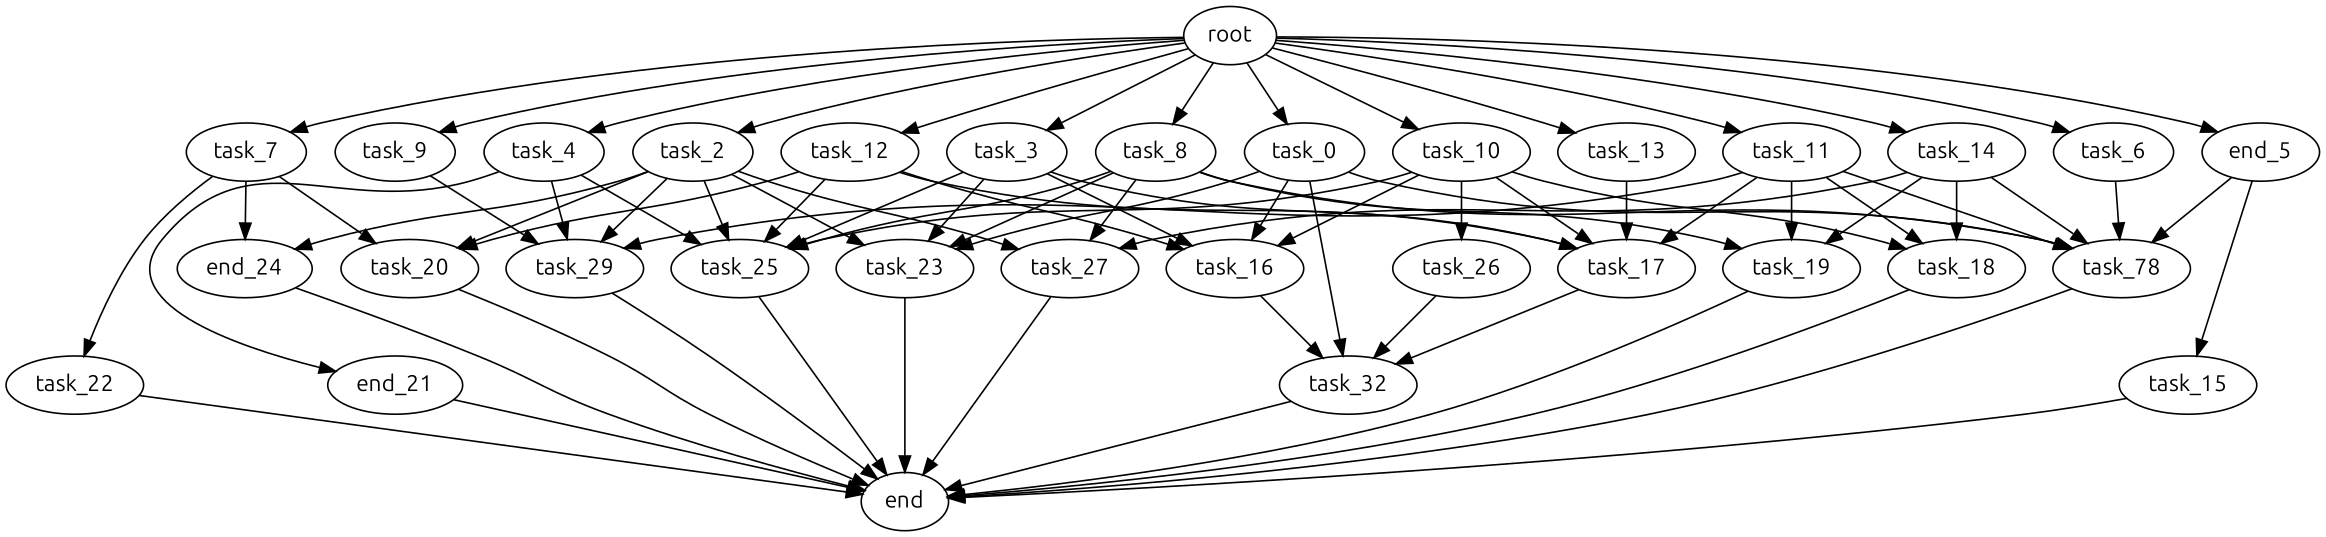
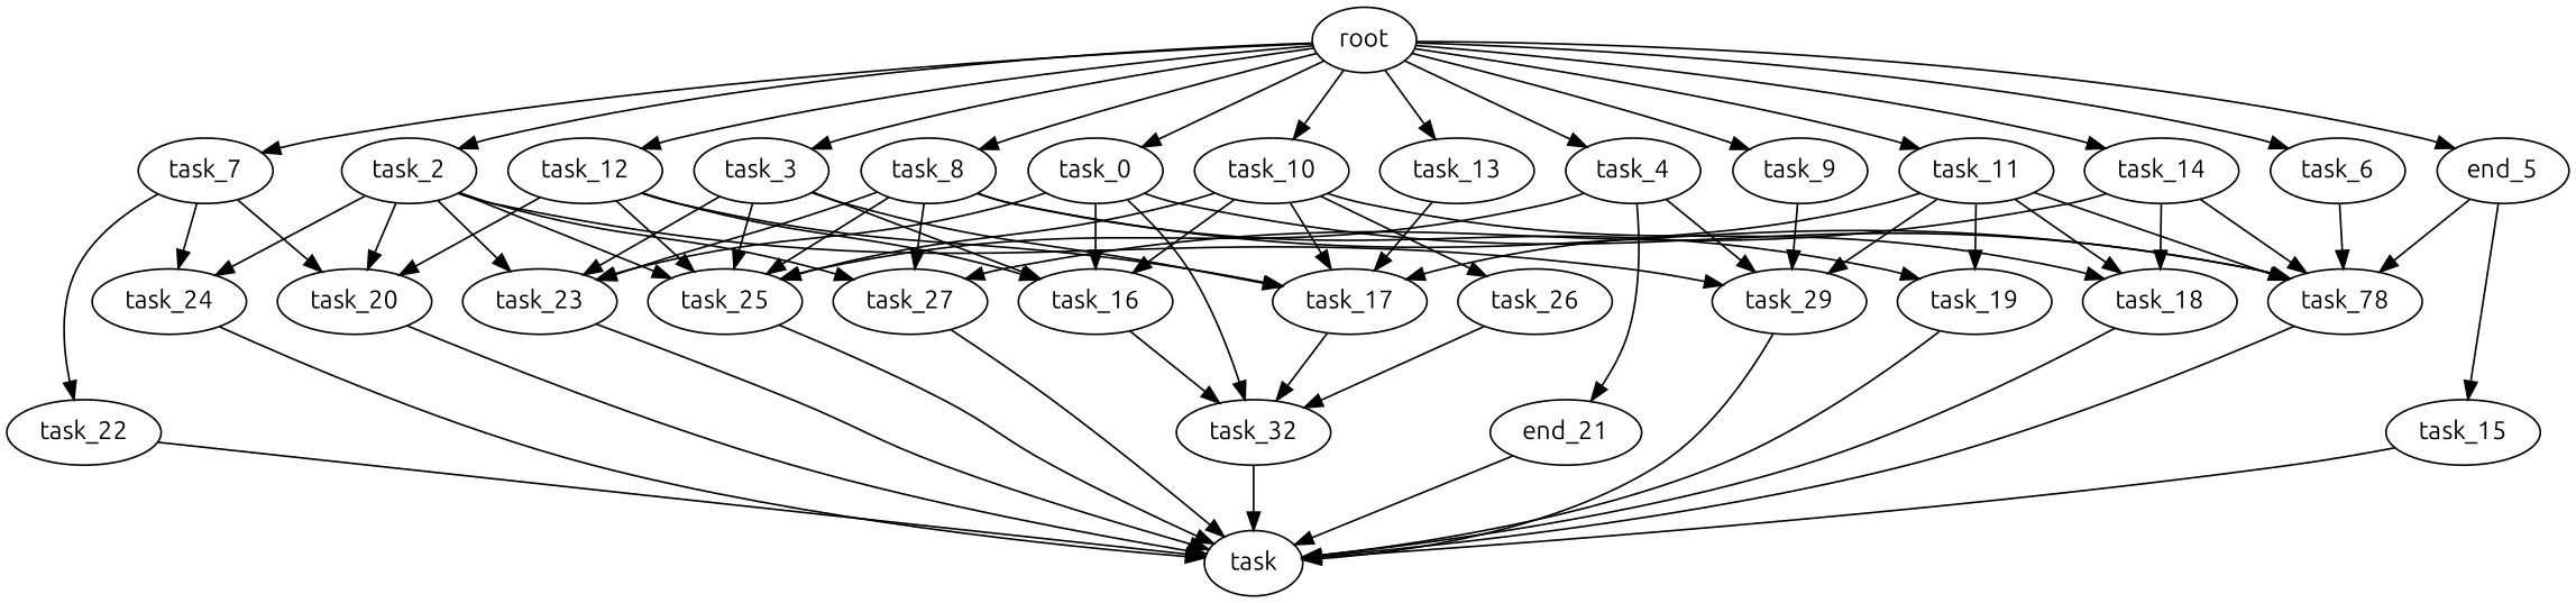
  digraph {
    fontname=Ubuntu
    node [fontname=Ubuntu]
    edge [fontname=Ubuntu]
    n1 [label=task_0]
    root
    task_2
    task_3
    task_4
    n6 [label=end_5]
    task_6
    task_7
    task_8
    task_9
    task_10
    task_11
    task_12
    task_13
    task_14
    task_16
    task_23
    n18 [label=task_78]
    n19 [label=task_32]
    task_20
-   task_24 [label=end_24]
+   task_24
    task_25
    task_27
    task_29
    task_17
    n26 [label=end_21]
    task_15
    task_22
    task_19
    task_18
    task_26
-   end
+   end [label=task]
    n1 -> task_16
    n1 -> task_23
    n1 -> n18
    n1 -> n19
    root -> n1
    root -> task_2
    root -> task_3
    root -> task_4
    root -> n6
    root -> task_6
    root -> task_7
    root -> task_8
    root -> task_9
    root -> task_10
    root -> task_11
    root -> task_12
    root -> task_13
    root -> task_14
    task_2 -> task_23
    task_2 -> task_20
    task_2 -> task_24
    task_2 -> task_25
    task_2 -> task_27
    task_2 -> task_29
    task_3 -> task_16
    task_3 -> task_23
    task_3 -> task_25
    task_3 -> task_17
    task_4 -> task_25
    task_4 -> task_29
    task_4 -> n26
    n6 -> n18
    n6 -> task_15
    task_6 -> n18
    task_7 -> task_20
    task_7 -> task_24
    task_7 -> task_22
    task_8 -> task_23
    task_8 -> n18
    task_8 -> task_25
    task_8 -> task_27
    task_8 -> task_19
    task_9 -> task_29
    task_10 -> task_16
    task_10 -> task_25
    task_10 -> task_17
    task_10 -> task_18
    task_10 -> task_26
    task_11 -> n18
    task_11 -> task_29
    task_11 -> task_17
    task_11 -> task_19
    task_11 -> task_18
    task_12 -> task_16
    task_12 -> task_20
    task_12 -> task_25
    task_12 -> task_17
    task_13 -> task_17
    task_14 -> n18
    task_14 -> task_27
-   task_14 -> task_19
    task_14 -> task_18
    task_16 -> n19
    task_23 -> end
    n18 -> end
    n19 -> end
    task_20 -> end
    task_24 -> end
    task_25 -> end
    task_27 -> end
    task_29 -> end
    task_17 -> n19
    n26 -> end
    task_15 -> end
    task_22 -> end
    task_19 -> end
    task_18 -> end
    task_26 -> n19
  }
